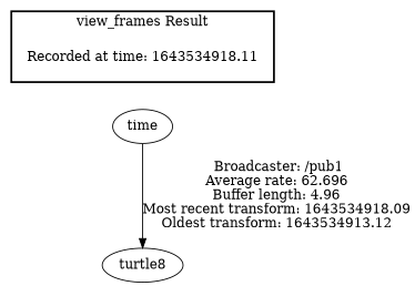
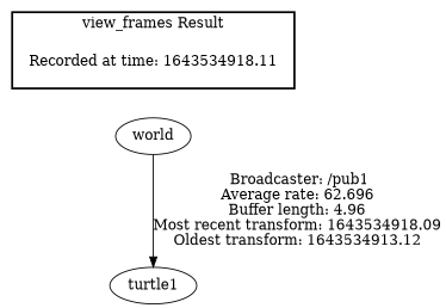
  digraph {
    "Recorded at time: 1643534918.11" [shape=plaintext]
-   world [label=time]
-   turtle1 [label=turtle8]
+   world
+   turtle1
    subgraph cluster_1 {
      color=black
      label="view_frames Result"
      style=bold
      "Recorded at time: 1643534918.11"
    }
    "Recorded at time: 1643534918.11" -> world [style=invis]
    world -> turtle1 [label=" Broadcaster: /pub1\nAverage rate: 62.696\nBuffer length: 4.96\nMost recent transform: 1643534918.09\nOldest transform: 1643534913.12\n"]
  }
